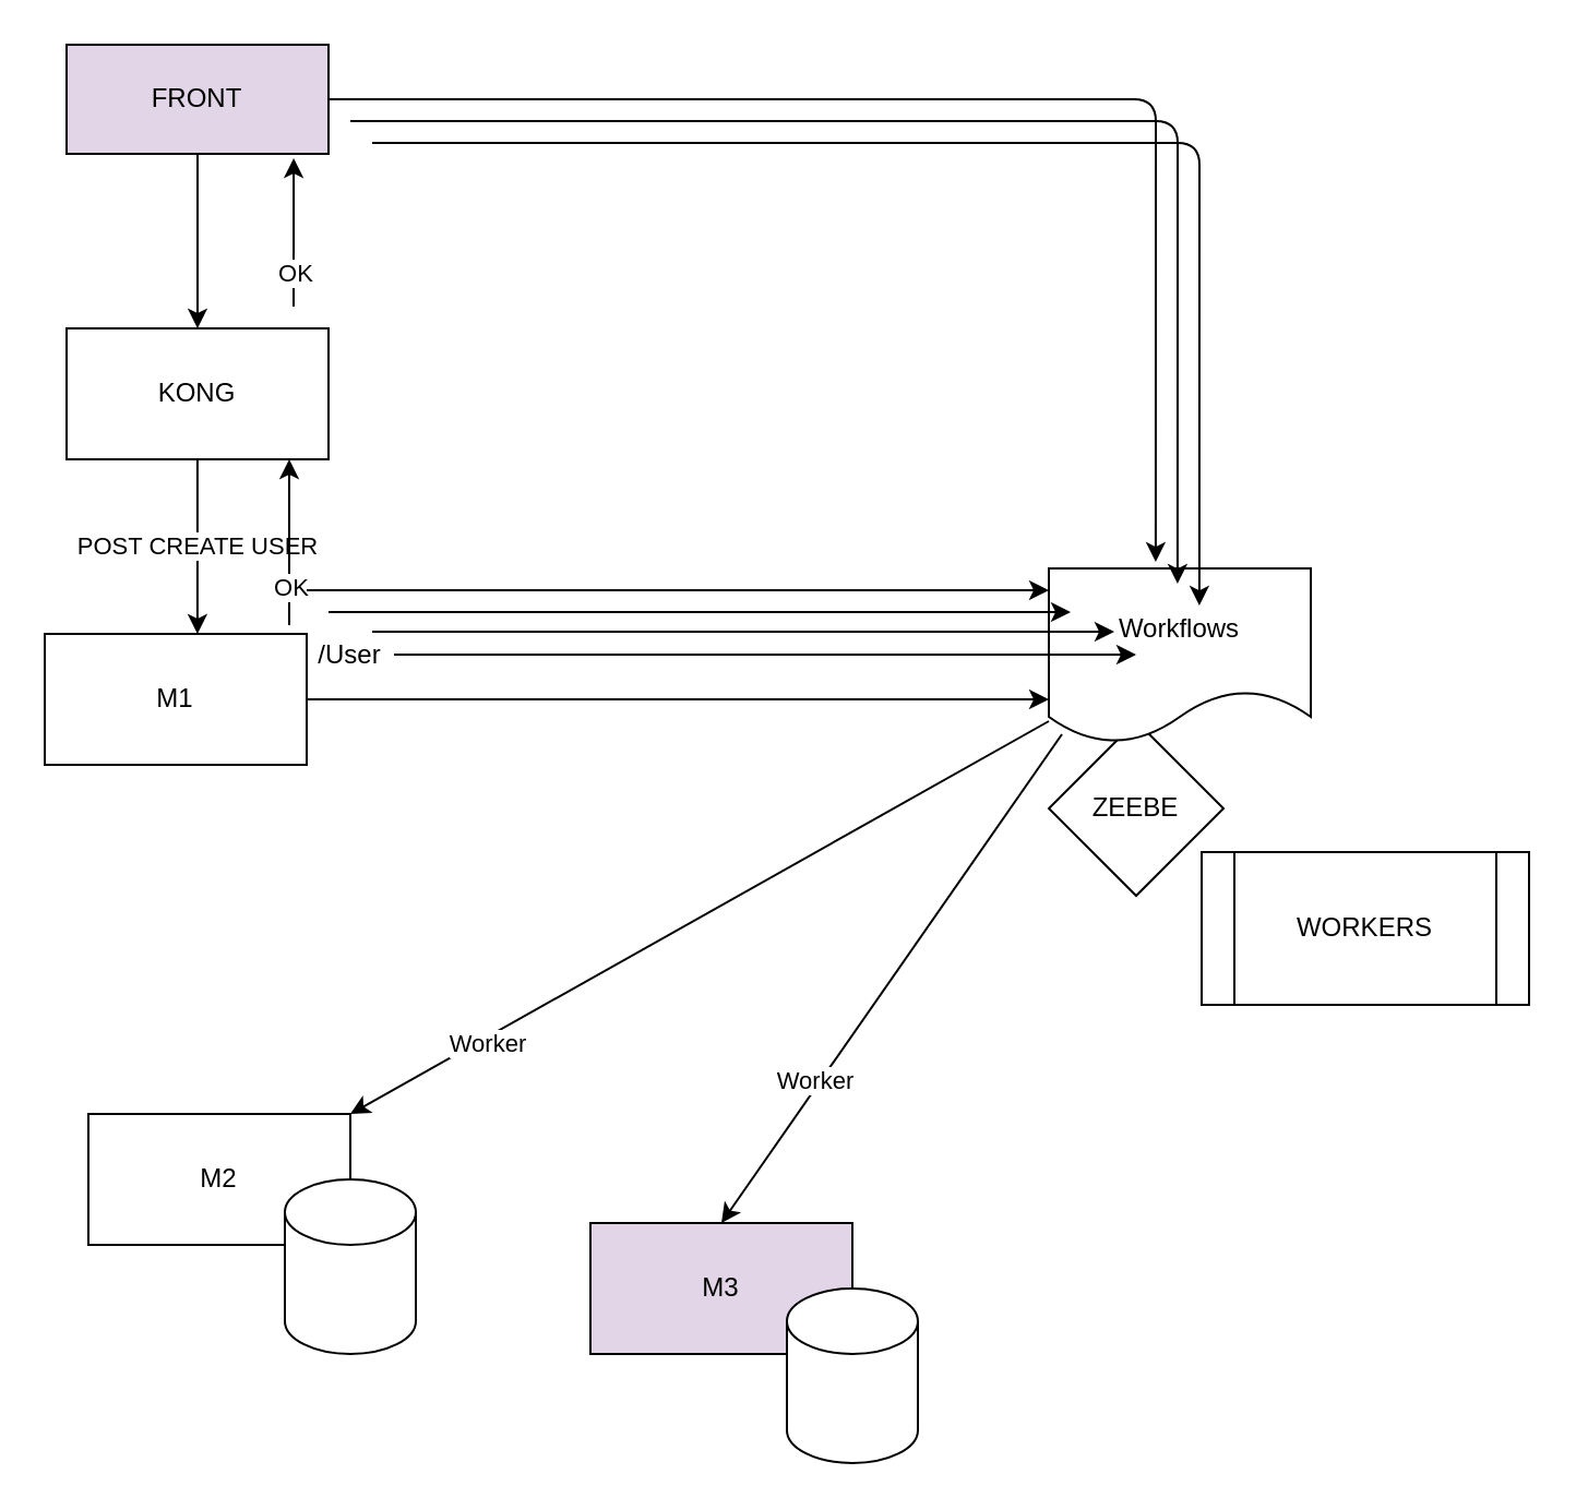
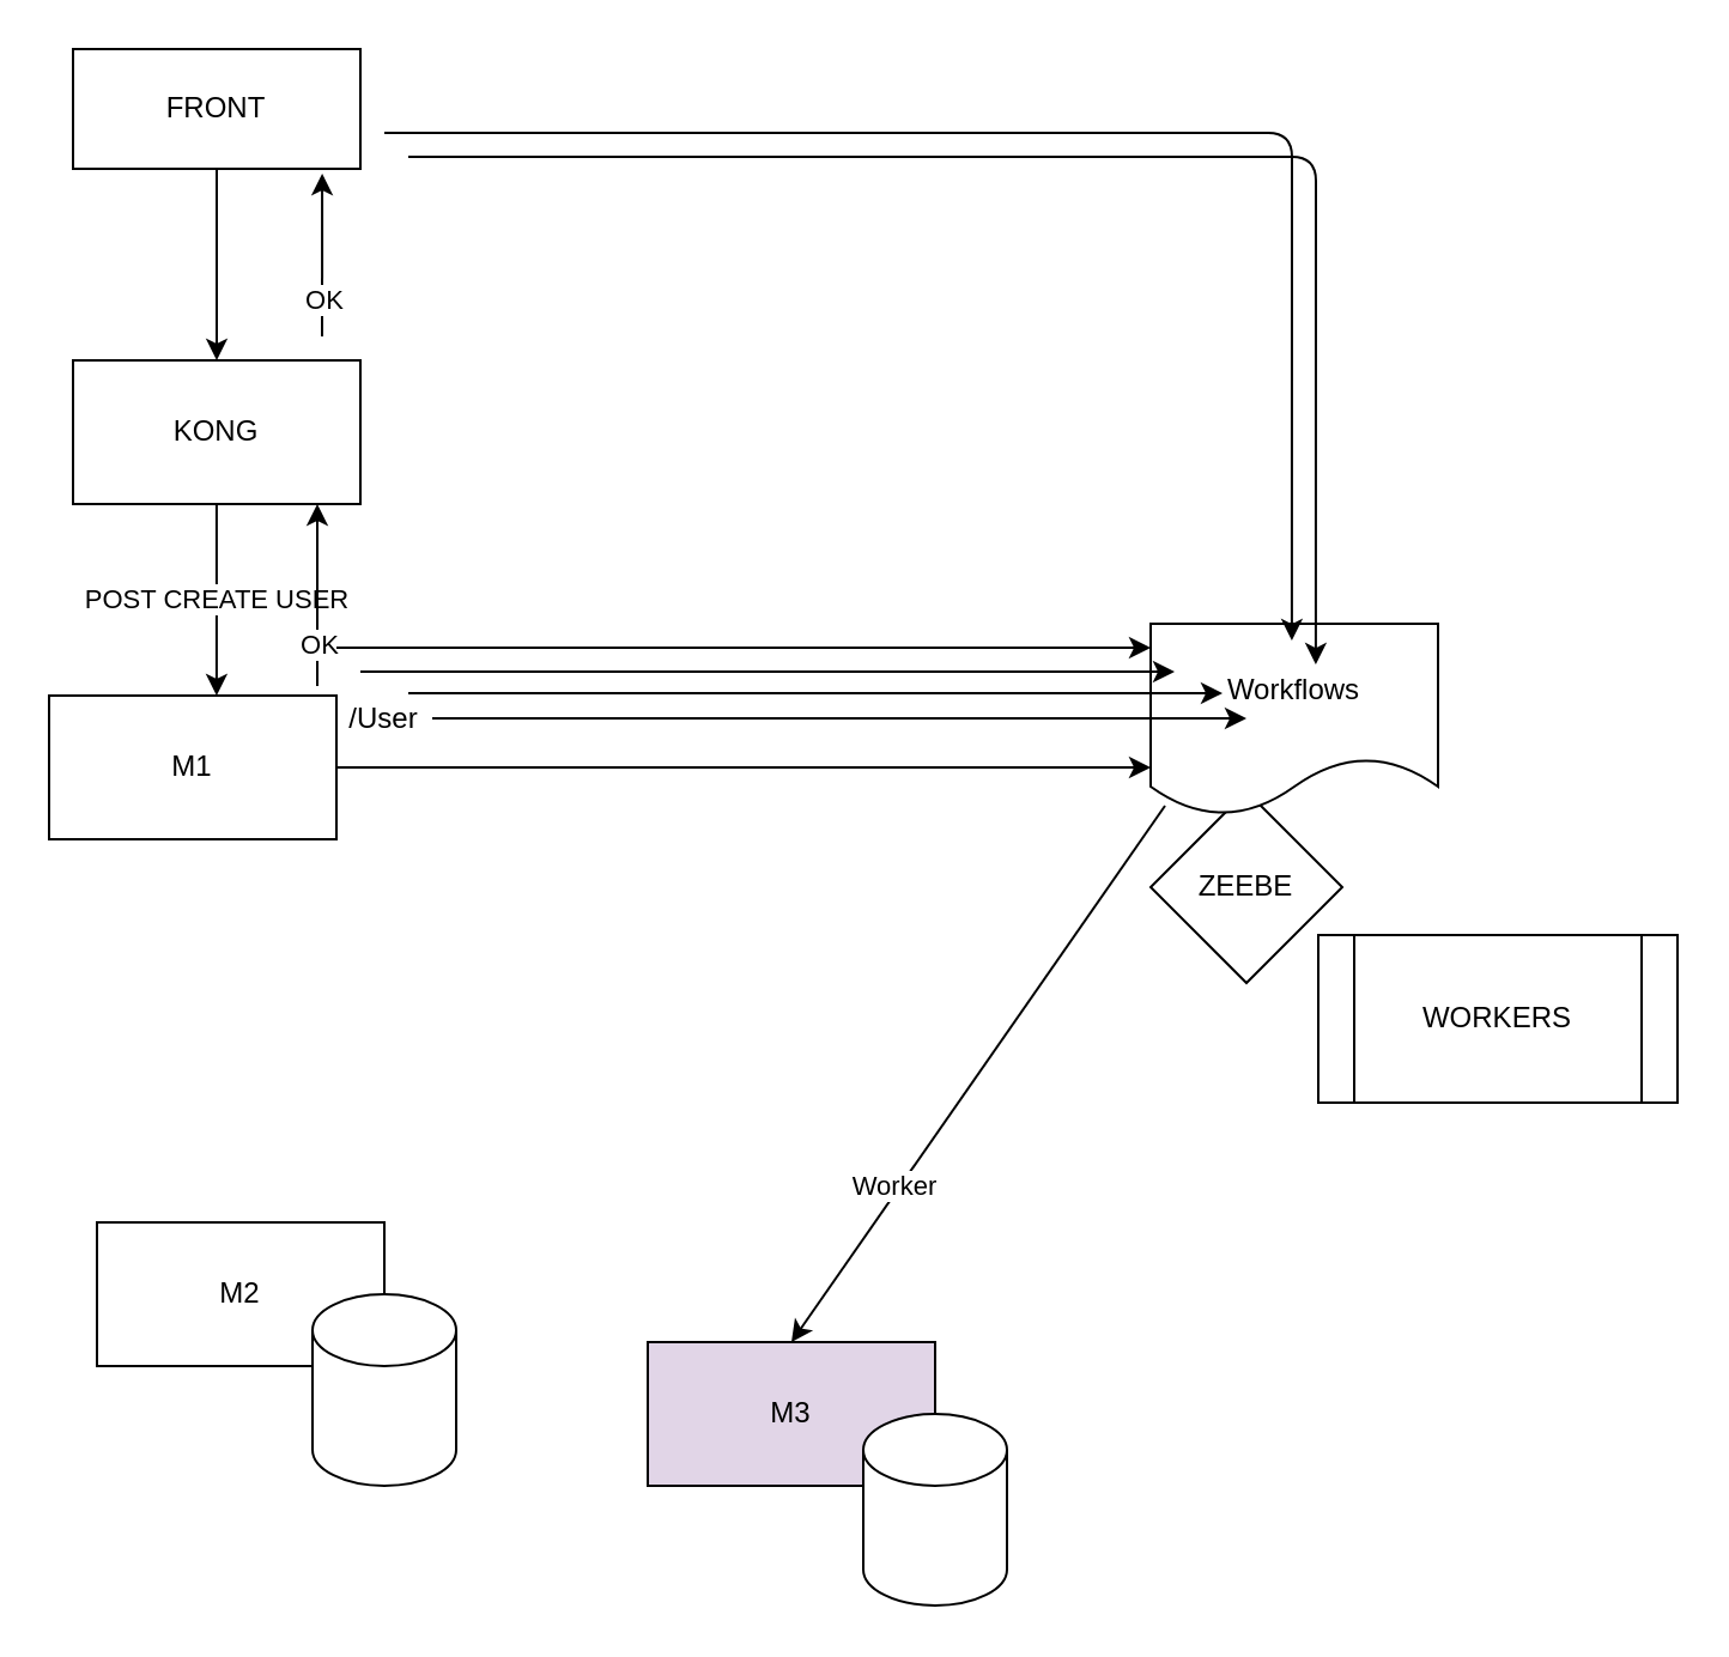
  <mxCell id="0" />
  <mxCell id="1" parent="0" />
  <mxCell id="2" value="M1" style="rounded=0;whiteSpace=wrap;html=1;" vertex="1" parent="1"><mxGeometry x="20" y="290" width="120" height="60" as="geometry" /></mxCell>
  <mxCell id="3" value="POST CREATE USER" style="edgeStyle=orthogonalEdgeStyle;rounded=0;orthogonalLoop=1;jettySize=auto;html=1;entryX=0.583;entryY=0;entryDx=0;entryDy=0;entryPerimeter=0;" edge="1" parent="1" source="4" target="2"><mxGeometry relative="1" as="geometry" /></mxCell>
  <mxCell id="4" value="KONG" style="rounded=0;whiteSpace=wrap;html=1;" vertex="1" parent="1"><mxGeometry x="30" y="150" width="120" height="60" as="geometry" /></mxCell>
  <mxCell id="5" style="edgeStyle=orthogonalEdgeStyle;rounded=0;orthogonalLoop=1;jettySize=auto;html=1;entryX=0.5;entryY=0;entryDx=0;entryDy=0;" edge="1" parent="1" source="6" target="4"><mxGeometry relative="1" as="geometry" /></mxCell>
- <mxCell id="6" value="FRONT" style="rounded=0;whiteSpace=wrap;html=1;fillColor=#e1d5e7;" vertex="1" parent="1"><mxGeometry x="30" y="20" width="120" height="50" as="geometry" /></mxCell>
+ <mxCell id="6" value="FRONT" style="rounded=0;whiteSpace=wrap;html=1;" vertex="1" parent="1"><mxGeometry x="30" y="20" width="120" height="50" as="geometry" /></mxCell>
  <mxCell id="7" value="ZEEBE" style="rhombus;whiteSpace=wrap;html=1;" vertex="1" parent="1"><mxGeometry x="480" y="330" width="80" height="80" as="geometry" /></mxCell>
  <mxCell id="8" value="Workflows" style="shape=document;whiteSpace=wrap;html=1;boundedLbl=1;" vertex="1" parent="1"><mxGeometry x="480" y="260" width="120" height="80" as="geometry" /></mxCell>
  <mxCell id="9" value="M2" style="rounded=0;whiteSpace=wrap;html=1;" vertex="1" parent="1"><mxGeometry x="40" y="510" width="120" height="60" as="geometry" /></mxCell>
  <mxCell id="10" value="" style="endArrow=classic;html=1;entryX=0;entryY=0.75;entryDx=0;entryDy=0;exitX=1;exitY=0.5;exitDx=0;exitDy=0;" edge="1" parent="1" source="2" target="8"><mxGeometry width="50" height="50" relative="1" as="geometry"><mxPoint x="140" y="325" as="sourcePoint" /><mxPoint x="190" y="275" as="targetPoint" /></mxGeometry></mxCell>
  <mxCell id="11" value="/User" style="text;html=1;strokeColor=none;fillColor=none;align=center;verticalAlign=middle;whiteSpace=wrap;rounded=0;" vertex="1" parent="1"><mxGeometry x="140" y="290" width="40" height="20" as="geometry" /></mxCell>
- <mxCell id="12" value="" style="endArrow=classic;html=1;exitX=0;exitY=0.875;exitDx=0;exitDy=0;exitPerimeter=0;entryX=1;entryY=0;entryDx=0;entryDy=0;" edge="1" parent="1" source="8" target="9"><mxGeometry width="50" height="50" relative="1" as="geometry"><mxPoint x="190" y="460" as="sourcePoint" /><mxPoint x="240" y="410" as="targetPoint" /></mxGeometry></mxCell>
- <mxCell id="13" value="Worker" style="edgeLabel;html=1;align=center;verticalAlign=middle;resizable=0;points=[];" vertex="1" connectable="0" parent="12"><mxGeometry x="0.618" y="2" relative="1" as="geometry"><mxPoint as="offset" /></mxGeometry></mxCell>
  <mxCell id="14" value="M3" style="rounded=0;whiteSpace=wrap;html=1;fillColor=#e1d5e7;" vertex="1" parent="1"><mxGeometry x="270" y="560" width="120" height="60" as="geometry" /></mxCell>
  <mxCell id="15" value="" style="endArrow=classic;html=1;exitX=0.05;exitY=0.95;exitDx=0;exitDy=0;exitPerimeter=0;entryX=0.5;entryY=0;entryDx=0;entryDy=0;" edge="1" parent="1" source="8" target="14"><mxGeometry width="50" height="50" relative="1" as="geometry"><mxPoint x="120" y="420" as="sourcePoint" /><mxPoint x="170" y="370" as="targetPoint" /></mxGeometry></mxCell>
  <mxCell id="16" value="Worker" style="edgeLabel;html=1;align=center;verticalAlign=middle;resizable=0;points=[];" vertex="1" connectable="0" parent="15"><mxGeometry x="0.429" y="-2" relative="1" as="geometry"><mxPoint as="offset" /></mxGeometry></mxCell>
  <mxCell id="17" value="" style="shape=cylinder3;whiteSpace=wrap;html=1;boundedLbl=1;backgroundOutline=1;size=15;" vertex="1" parent="1"><mxGeometry x="130" y="540" width="60" height="80" as="geometry" /></mxCell>
  <mxCell id="18" value="" style="shape=cylinder3;whiteSpace=wrap;html=1;boundedLbl=1;backgroundOutline=1;size=15;" vertex="1" parent="1"><mxGeometry x="360" y="590" width="60" height="80" as="geometry" /></mxCell>
  <mxCell id="19" value="" style="endArrow=classic;html=1;entryX=0.85;entryY=1;entryDx=0;entryDy=0;entryPerimeter=0;" edge="1" parent="1" target="4"><mxGeometry width="50" height="50" relative="1" as="geometry"><mxPoint x="132" y="286" as="sourcePoint" /><mxPoint x="160" y="250" as="targetPoint" /></mxGeometry></mxCell>
  <mxCell id="20" value="OK" style="edgeLabel;html=1;align=center;verticalAlign=middle;resizable=0;points=[];" vertex="1" connectable="0" parent="19"><mxGeometry x="-0.526" relative="1" as="geometry"><mxPoint as="offset" /></mxGeometry></mxCell>
  <mxCell id="21" value="" style="endArrow=classic;html=1;entryX=0.867;entryY=1.04;entryDx=0;entryDy=0;entryPerimeter=0;" edge="1" parent="1" target="6"><mxGeometry width="50" height="50" relative="1" as="geometry"><mxPoint x="134" y="140" as="sourcePoint" /><mxPoint x="142" y="220" as="targetPoint" /></mxGeometry></mxCell>
  <mxCell id="22" value="OK" style="edgeLabel;html=1;align=center;verticalAlign=middle;resizable=0;points=[];" vertex="1" connectable="0" parent="21"><mxGeometry x="-0.526" relative="1" as="geometry"><mxPoint as="offset" /></mxGeometry></mxCell>
  <mxCell id="23" value="WORKERS" style="shape=process;whiteSpace=wrap;html=1;backgroundOutline=1;" vertex="1" parent="1"><mxGeometry x="550" y="390" width="150" height="70" as="geometry" /></mxCell>
  <mxCell id="24" value="" style="endArrow=classic;html=1;entryX=0;entryY=0.75;entryDx=0;entryDy=0;exitX=1;exitY=0.5;exitDx=0;exitDy=0;" edge="1" parent="1"><mxGeometry width="50" height="50" relative="1" as="geometry"><mxPoint x="150" y="280" as="sourcePoint" /><mxPoint x="490" y="280" as="targetPoint" /></mxGeometry></mxCell>
  <mxCell id="25" value="" style="endArrow=classic;html=1;entryX=0;entryY=0.75;entryDx=0;entryDy=0;exitX=1;exitY=0.5;exitDx=0;exitDy=0;" edge="1" parent="1"><mxGeometry width="50" height="50" relative="1" as="geometry"><mxPoint x="140" y="270" as="sourcePoint" /><mxPoint x="480" y="270" as="targetPoint" /></mxGeometry></mxCell>
  <mxCell id="26" value="" style="endArrow=classic;html=1;entryX=0;entryY=0.75;entryDx=0;entryDy=0;exitX=1;exitY=0.5;exitDx=0;exitDy=0;" edge="1" parent="1"><mxGeometry width="50" height="50" relative="1" as="geometry"><mxPoint x="170" y="289" as="sourcePoint" /><mxPoint x="510" y="289" as="targetPoint" /></mxGeometry></mxCell>
  <mxCell id="27" value="" style="endArrow=classic;html=1;entryX=0;entryY=0.75;entryDx=0;entryDy=0;exitX=1;exitY=0.5;exitDx=0;exitDy=0;" edge="1" parent="1"><mxGeometry width="50" height="50" relative="1" as="geometry"><mxPoint x="180" y="299.5" as="sourcePoint" /><mxPoint x="520" y="299.5" as="targetPoint" /></mxGeometry></mxCell>
- <mxCell id="28" value="" style="endArrow=classic;html=1;exitX=1;exitY=0.5;exitDx=0;exitDy=0;entryX=0.408;entryY=-0.037;entryDx=0;entryDy=0;entryPerimeter=0;" edge="1" parent="1" source="6" target="8"><mxGeometry width="50" height="50" relative="1" as="geometry"><mxPoint x="200" y="50" as="sourcePoint" /><mxPoint x="250" as="targetPoint" y="0" /><Array as="points"><mxPoint x="529" y="45" /></Array></mxGeometry></mxCell>
  <mxCell id="29" value="" style="endArrow=classic;html=1;exitX=1;exitY=0.5;exitDx=0;exitDy=0;entryX=0.408;entryY=-0.037;entryDx=0;entryDy=0;entryPerimeter=0;" edge="1" parent="1"><mxGeometry width="50" height="50" relative="1" as="geometry"><mxPoint x="160" y="55" as="sourcePoint" /><mxPoint x="538.96" y="267.04" as="targetPoint" /><Array as="points"><mxPoint x="539" y="55" /></Array></mxGeometry></mxCell>
  <mxCell id="30" value="" style="endArrow=classic;html=1;exitX=1;exitY=0.5;exitDx=0;exitDy=0;entryX=0.408;entryY=-0.037;entryDx=0;entryDy=0;entryPerimeter=0;" edge="1" parent="1"><mxGeometry width="50" height="50" relative="1" as="geometry"><mxPoint x="170" y="65" as="sourcePoint" /><mxPoint x="548.96" y="277.04" as="targetPoint" /><Array as="points"><mxPoint x="549" y="65" /></Array></mxGeometry></mxCell>
